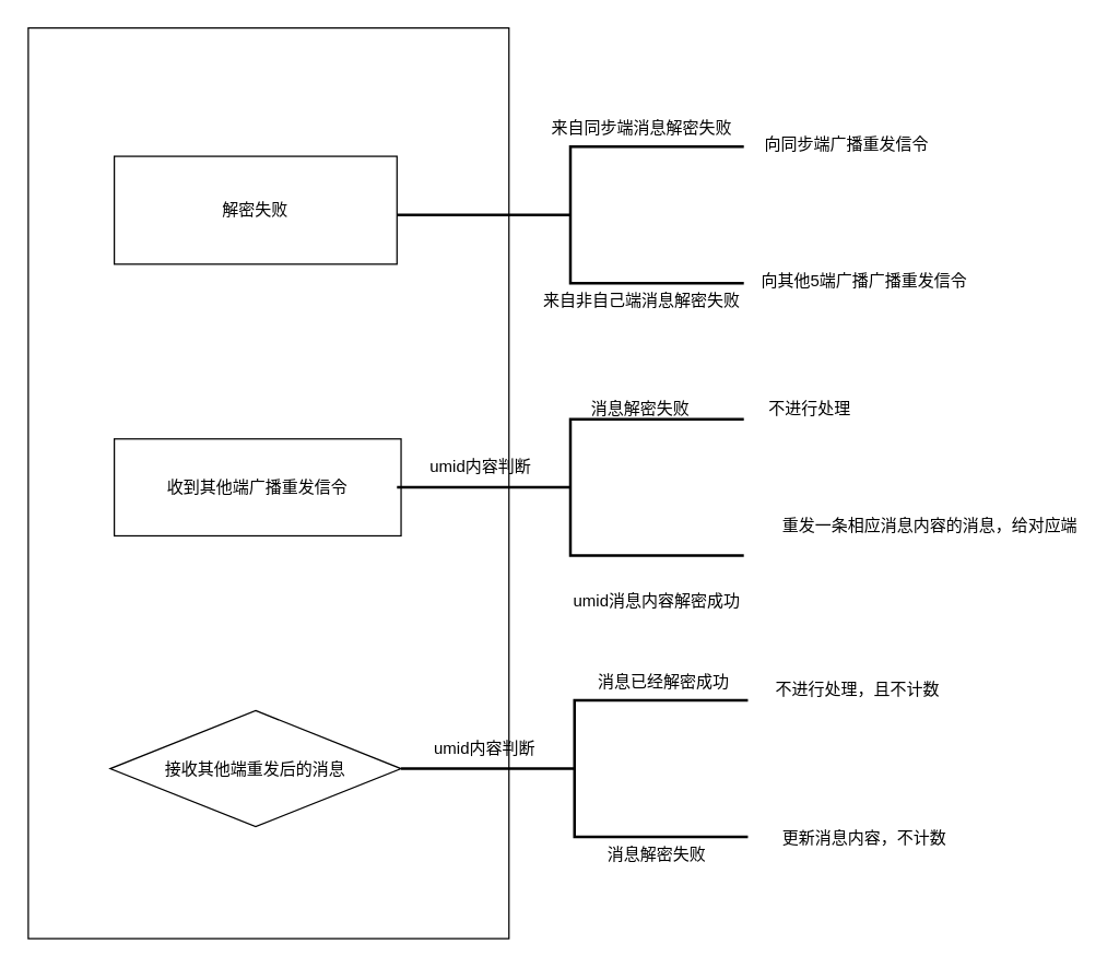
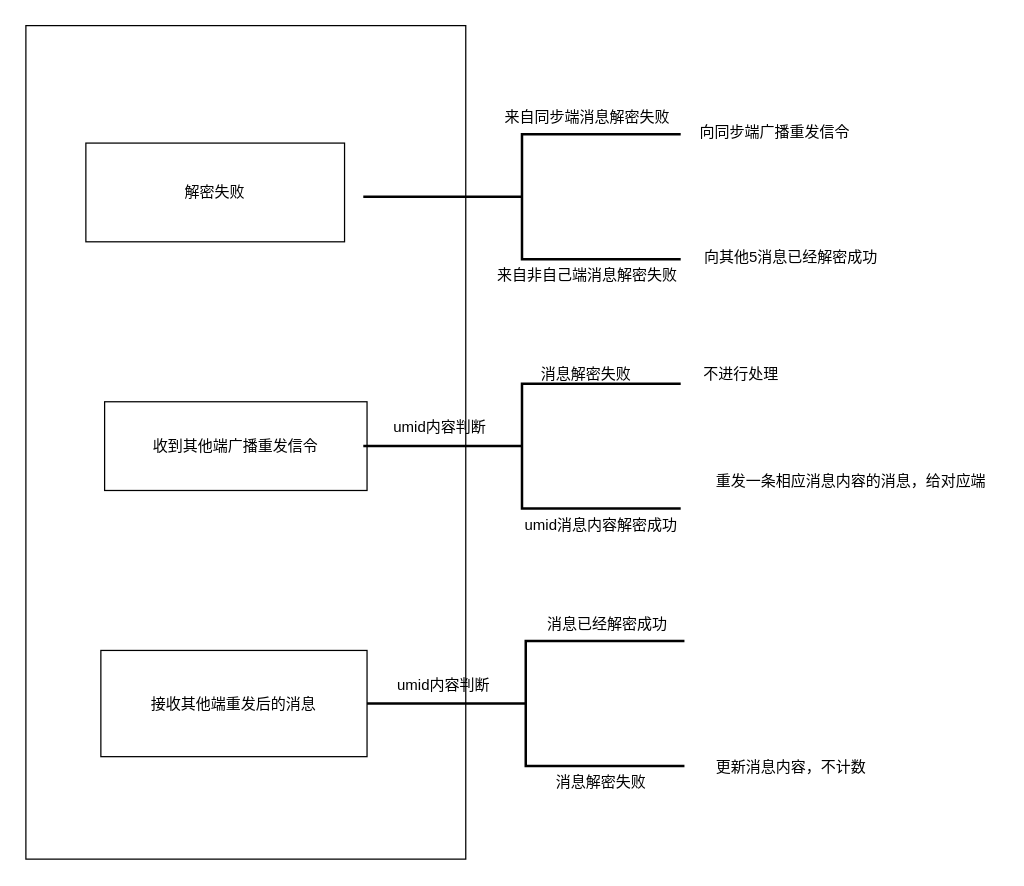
  <mxCell id="0" />
  <mxCell id="1" parent="0" />
  <mxCell id="2" value="" style="rounded=0;whiteSpace=wrap;html=1;" vertex="1" parent="1"><mxGeometry x="20" y="20" width="352" height="667" as="geometry" /></mxCell>
- <mxCell id="3" value="解密失败" style="rounded=0;whiteSpace=wrap;html=1;" vertex="1" parent="1"><mxGeometry x="83" y="114" width="207" height="79" as="geometry" /></mxCell>
+ <mxCell id="3" value="解密失败" style="rounded=0;whiteSpace=wrap;html=1;" vertex="1" parent="1"><mxGeometry x="68" y="114" width="207" height="79" as="geometry" /></mxCell>
  <mxCell id="4" value="收到其他端广播重发信令" style="rounded=0;whiteSpace=wrap;html=1;" vertex="1" parent="1"><mxGeometry x="83" y="321" width="210" height="71" as="geometry" /></mxCell>
- <mxCell id="5" value="接收其他端重发后的消息" style="rhombus;whiteSpace=wrap;html=1;" vertex="1" parent="1"><mxGeometry x="80" y="520" width="213" height="85" as="geometry" /></mxCell>
+ <mxCell id="5" value="接收其他端重发后的消息" style="rounded=0;whiteSpace=wrap;html=1;" vertex="1" parent="1"><mxGeometry x="80" y="520" width="213" height="85" as="geometry" /></mxCell>
  <mxCell id="6" value="" style="strokeWidth=2;html=1;shape=mxgraph.flowchart.annotation_2;align=left;labelPosition=right;pointerEvents=1;" vertex="1" parent="1"><mxGeometry x="290" y="107" width="254" height="100" as="geometry" /></mxCell>
  <mxCell id="7" value="来自同步端消息解密失败" style="text;html=1;align=center;verticalAlign=middle;resizable=0;points=[];autosize=1;strokeColor=none;fillColor=none;" vertex="1" parent="1"><mxGeometry x="394" y="81" width="150" height="26" as="geometry" /></mxCell>
  <mxCell id="8" value="来自非自己端消息解密失败" style="text;html=1;align=center;verticalAlign=middle;resizable=0;points=[];autosize=1;strokeColor=none;fillColor=none;" vertex="1" parent="1"><mxGeometry x="388" y="207" width="162" height="26" as="geometry" /></mxCell>
  <mxCell id="9" value="向同步端广播重发信令" style="text;html=1;align=center;verticalAlign=middle;resizable=0;points=[];autosize=1;strokeColor=none;fillColor=none;" vertex="1" parent="1"><mxGeometry x="550" y="93" width="138" height="26" as="geometry" /></mxCell>
- <mxCell id="10" value="向其他5端广播广播重发信令" style="text;html=1;align=center;verticalAlign=middle;resizable=0;points=[];autosize=1;strokeColor=none;fillColor=none;" vertex="1" parent="1"><mxGeometry x="547" y="193" width="169" height="26" as="geometry" /></mxCell>
+ <mxCell id="10" value="向其他5消息已经解密成功" style="text;html=1;align=center;verticalAlign=middle;resizable=0;points=[];autosize=1;strokeColor=none;fillColor=none;" vertex="1" parent="1"><mxGeometry x="547" y="193" width="169" height="26" as="geometry" /></mxCell>
  <mxCell id="11" value="" style="strokeWidth=2;html=1;shape=mxgraph.flowchart.annotation_2;align=left;labelPosition=right;pointerEvents=1;" vertex="1" parent="1"><mxGeometry x="290" y="306.5" width="254" height="100" as="geometry" /></mxCell>
  <mxCell id="12" value="umid内容判断" style="text;html=1;align=center;verticalAlign=middle;resizable=0;points=[];autosize=1;strokeColor=none;fillColor=none;" vertex="1" parent="1"><mxGeometry x="305" y="329" width="92" height="26" as="geometry" /></mxCell>
  <mxCell id="13" value="消息解密失败" style="text;html=1;align=center;verticalAlign=middle;resizable=0;points=[];autosize=1;strokeColor=none;fillColor=none;" vertex="1" parent="1"><mxGeometry x="423" y="286" width="90" height="26" as="geometry" /></mxCell>
  <mxCell id="14" value="不进行处理" style="text;html=1;align=center;verticalAlign=middle;resizable=0;points=[];autosize=1;strokeColor=none;fillColor=none;" vertex="1" parent="1"><mxGeometry x="553" y="286" width="78" height="26" as="geometry" /></mxCell>
- <mxCell id="15" value="umid消息内容解密成功" style="text;html=1;align=center;verticalAlign=middle;resizable=0;points=[];autosize=1;strokeColor=none;fillColor=none;" vertex="1" parent="1"><mxGeometry x="410" y="426.5" width="140" height="26" as="geometry" /></mxCell>
+ <mxCell id="15" value="umid消息内容解密成功" style="text;html=1;align=center;verticalAlign=middle;resizable=0;points=[];autosize=1;strokeColor=none;fillColor=none;" vertex="1" parent="1"><mxGeometry x="410" y="406.5" width="140" height="26" as="geometry" /></mxCell>
  <mxCell id="16" value="重发一条相应消息内容的消息，给对应端" style="text;html=1;align=center;verticalAlign=middle;resizable=0;points=[];autosize=1;strokeColor=none;fillColor=none;" vertex="1" parent="1"><mxGeometry x="563" y="372" width="234" height="26" as="geometry" /></mxCell>
  <mxCell id="17" value="" style="strokeWidth=2;html=1;shape=mxgraph.flowchart.annotation_2;align=left;labelPosition=right;pointerEvents=1;" vertex="1" parent="1"><mxGeometry x="293" y="512.5" width="254" height="100" as="geometry" /></mxCell>
  <mxCell id="18" value="umid内容判断" style="text;html=1;align=center;verticalAlign=middle;resizable=0;points=[];autosize=1;strokeColor=none;fillColor=none;" vertex="1" parent="1"><mxGeometry x="308" y="535" width="92" height="26" as="geometry" /></mxCell>
  <mxCell id="19" value="消息已经解密成功" style="text;html=1;align=center;verticalAlign=middle;resizable=0;points=[];autosize=1;strokeColor=none;fillColor=none;" vertex="1" parent="1"><mxGeometry x="428" y="486" width="114" height="26" as="geometry" /></mxCell>
- <mxCell id="20" value="不进行处理，且不计数" style="text;html=1;align=center;verticalAlign=middle;resizable=0;points=[];autosize=1;strokeColor=none;fillColor=none;" vertex="1" parent="1"><mxGeometry x="558" y="492" width="138" height="26" as="geometry" /></mxCell>
  <mxCell id="21" value="消息解密失败" style="text;html=1;align=center;verticalAlign=middle;resizable=0;points=[];autosize=1;strokeColor=none;fillColor=none;" vertex="1" parent="1"><mxGeometry x="435" y="612.5" width="90" height="26" as="geometry" /></mxCell>
  <mxCell id="22" value="更新消息内容，不计数" style="text;html=1;align=center;verticalAlign=middle;resizable=0;points=[];autosize=1;strokeColor=none;fillColor=none;" vertex="1" parent="1"><mxGeometry x="562.5" y="601" width="138" height="26" as="geometry" /></mxCell>
